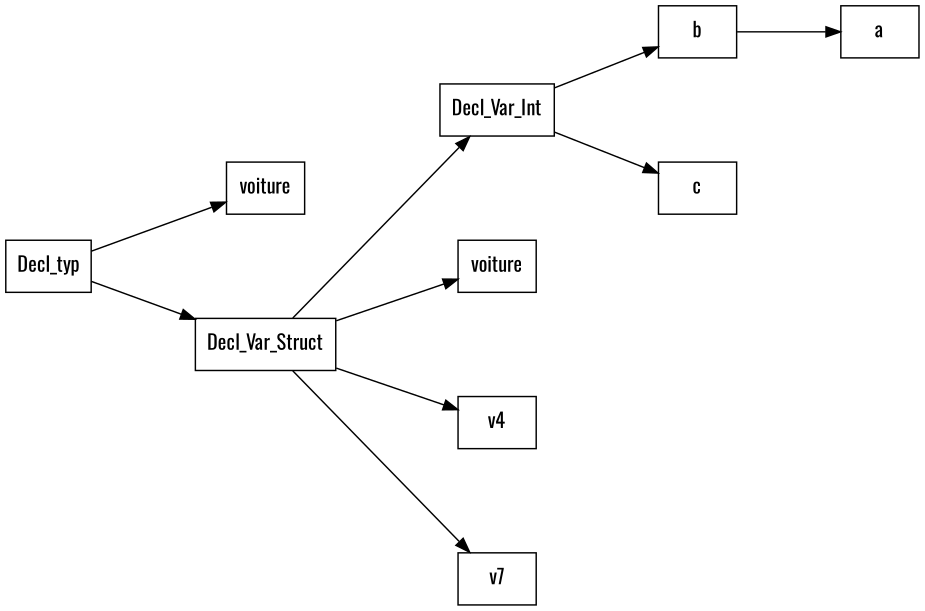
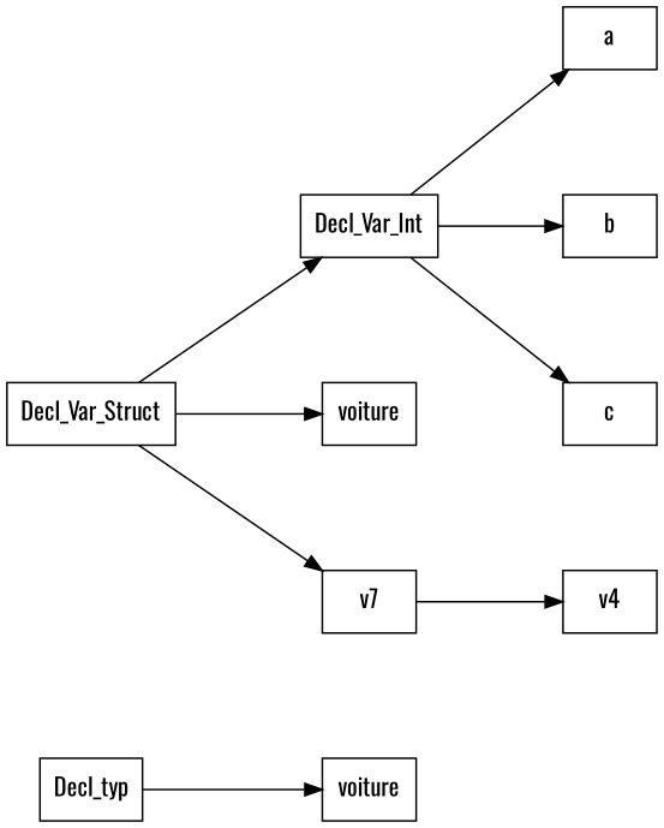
  digraph {
    fontname=Oswald
    nodesep=1
    rankdir=LR
    ranksep=1
    node [fontname=Oswald shape=box]
    edge [fontname=Oswald]
    n1 [label=Decl_typ]
    n2 [label=voiture]
    n3 [label=Decl_Var_Struct]
    n4 [label=Decl_Var_Int]
    n5 [label=a]
    n6 [label=b]
    n7 [label=c]
    n8 [label=voiture]
    n9 [label=v4]
    n10 [label=v7]
    n1 -> n2
-   n1 -> n3
    n3 -> n4
    n3 -> n8
-   n3 -> n9
+   n10 -> n9
    n3 -> n10
-   n6 -> n5
+   n4 -> n5
    n4 -> n6
    n4 -> n7
  }
